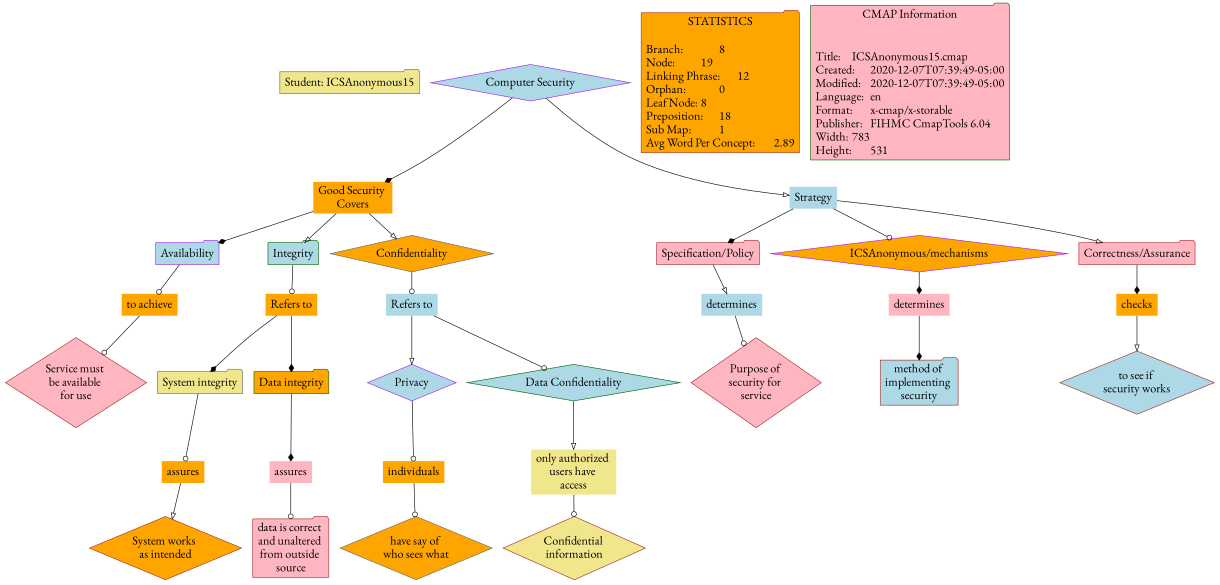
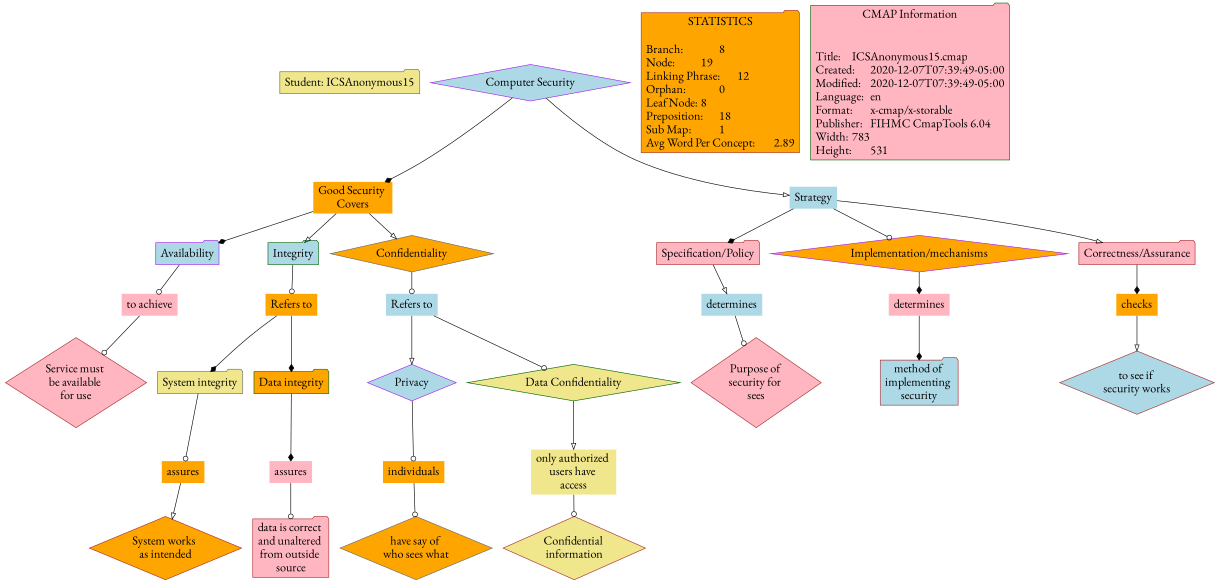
  digraph {
    fontname="EB Garamond"
    node [color=brown fillcolor=orange fontname="EB Garamond" fontsize=20 shape=none style=filled]
    edge [arrowhead=odot constraint=true fontname="EB Garamond"]
    n1 [color=gray40 fillcolor=khaki label="Student: ICSAnonymous15" shape=folder]
    n2 [color=purple label="Good Security \nCovers"]
    n3 [color=purple fillcolor=lightblue label=Availability shape=folder]
    n4 [color=darkgreen fillcolor=lightblue label=Integrity shape=folder]
    n5 [color=gray40 label=Confidentiality shape=diamond]
-   n6 [label="to achieve\n"]
+   n6 [fillcolor=lightpink label="to achieve\n"]
    n7 [color=darkgreen label="Refers to"]
    n8 [color=gray40 fillcolor=lightblue label="Refers to"]
    n9 [fillcolor=lightpink label="Service must \nbe available \nfor use" shape=diamond]
    n10 [color=gray40 fillcolor=khaki label="System integrity\n" shape=folder]
    n11 [color=darkgreen label="Data integrity\n" shape=folder]
    n12 [color=purple fillcolor=lightblue label="Computer Security\n" shape=diamond]
    n13 [color=purple fillcolor=lightblue label=Strategy]
    n14 [fillcolor=lightpink label="Specification/Policy" shape=folder]
-   n15 [color=purple label="ICSAnonymous/mechanisms" shape=diamond]
+   n15 [color=purple label="Implementation/mechanisms" shape=diamond]
    n16 [fillcolor=lightpink label="Correctness/Assurance" shape=folder]
    n17 [color=gray40 fillcolor=lightblue label=determines]
-   n18 [fillcolor=lightpink label="Purpose of \nsecurity for \nservice" shape=diamond]
+   n18 [fillcolor=lightpink label="Purpose of \nsecurity for \nsees" shape=diamond]
    n19 [color=purple fillcolor=lightblue label=Privacy shape=diamond]
    n20 [label=individuals]
    n21 [color=gray40 label="have say of \nwho sees what\n" shape=diamond]
-   n22 [color=darkgreen fillcolor=lightblue label="Data Confidentiality\n" shape=diamond]
+   n22 [color=darkgreen fillcolor=khaki label="Data Confidentiality\n" shape=diamond]
    n23 [fillcolor=khaki label="only authorized \nusers have \naccess"]
    n24 [color=purple label=assures]
    n25 [fillcolor=lightpink label=assures]
    n26 [label="System works \nas intended\n" shape=diamond]
    n27 [fillcolor=lightpink label="data is correct \nand unaltered \nfrom outside \nsource" shape=folder]
    n28 [fillcolor=khaki label="Confidential \ninformation" shape=diamond]
    n29 [color=gray40 fillcolor=lightpink label=determines]
    n30 [fillcolor=lightblue label="method of \nimplementing \nsecurity" shape=folder]
    n31 [color=purple label=checks]
    n32 [fillcolor=lightblue label="to see if \nsecurity works\n" shape=diamond]
    n33 [Gsplines=true label="STATISTICS\n\lBranch:		8\lNode:		19\lLinking Phrase:	12\lOrphan:		0\lLeaf Node:	8\lPreposition:	18\lSub Map:		1\lAvg Word Per Concept:	2.89\l" shape=folder]
    n34 [Gsplines=true color=darkgreen fillcolor=lightpink label="CMAP Information\n\n\lTitle:	ICSAnonymous15.cmap\lCreated:	2020-12-07T07:39:49-05:00\lModified:	2020-12-07T07:39:49-05:00\lLanguage:	en\lFormat:	x-cmap/x-storable\lPublisher:	FIHMC CmapTools 6.04\lWidth:	783\lHeight:	531\l" shape=folder]
    n2 -> n3 [arrowhead=diamond]
    n2 -> n4 [arrowhead=onormal]
    n2 -> n5 [arrowhead=onormal]
    n3 -> n6
    n4 -> n7
    n5 -> n8
    n6 -> n9
    n7 -> n10 [arrowhead=diamond]
    n7 -> n11 [arrowhead=diamond]
    n8 -> n19 [arrowhead=onormal]
    n8 -> n22
    n10 -> n24
    n11 -> n25 [arrowhead=diamond]
    n12 -> n2 [arrowhead=diamond]
    n12 -> n13 [arrowhead=onormal]
    n13 -> n14 [arrowhead=diamond]
    n13 -> n15
    n13 -> n16 [arrowhead=onormal]
    n14 -> n17 [arrowhead=onormal]
    n15 -> n29 [arrowhead=diamond]
    n16 -> n31 [arrowhead=diamond]
    n17 -> n18
    n19 -> n20
    n20 -> n21
    n22 -> n23 [arrowhead=onormal]
    n23 -> n28
    n24 -> n26 [arrowhead=onormal]
    n25 -> n27
    n29 -> n30 [arrowhead=diamond]
    n31 -> n32 [arrowhead=onormal]
  }
